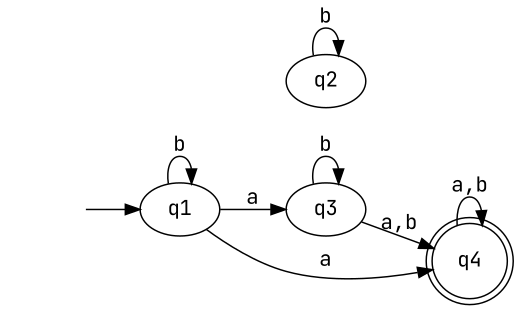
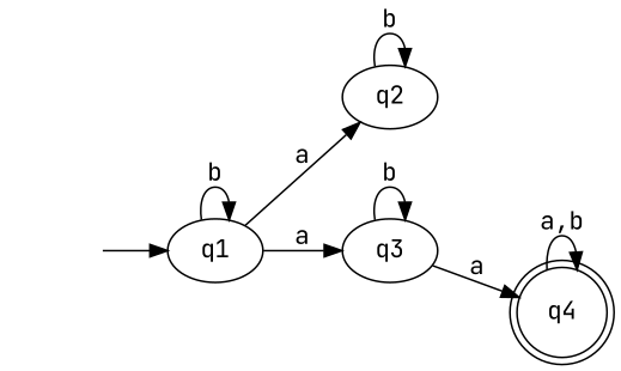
  digraph {
    fontname="JetBrains Mono"
    rankdir=LR
    node [fontname="JetBrains Mono"]
    edge [fontname="JetBrains Mono"]
    "" [shape=none]
    q1
    q2
    q3
    q4 [shape=doublecircle]
    "" -> q1
    q1 -> q1 [label=b]
-   q1 -> q4 [label=a]
+   q1 -> q2 [label=a]
    q1 -> q3 [label=a]
    q2 -> q2 [label=b]
    q3 -> q3 [label=b]
-   q3 -> q4 [label="a,b"]
+   q3 -> q4 [label=a]
    q4 -> q4 [label="a,b"]
  }
